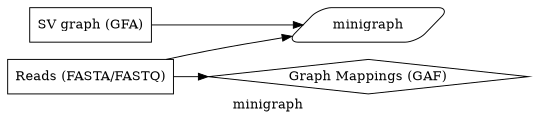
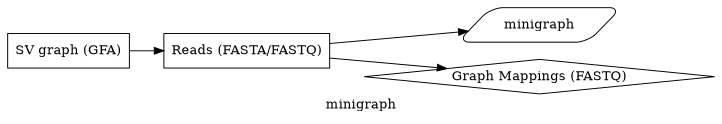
  digraph {
    label=minigraph
    rankdir=LR
    node [shape=box]
    n1 [label="SV graph (GFA)"]
    n2 [label=minigraph shape=parallelogram style=rounded]
    n3 [label="Reads (FASTA/FASTQ)"]
-   n4 [label="Graph Mappings (GAF)" shape=diamond]
-   n1 -> n2
+   n4 [label="Graph Mappings (FASTQ)" shape=diamond]
+   n1 -> n3
    n3 -> n2
    n3 -> n4
  }
